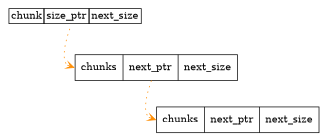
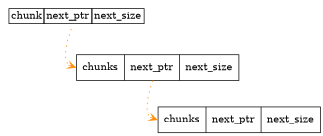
  digraph {
    node [shape=record]
    edge [headport=w color=darkorange style=dotted arrowhead=vee]
-   n1 [label=<         <table border="0" cellborder="1" cellspacing="0">             <tr>                 <td width="30">chunk</td>                 <td>size_ptr</td>                 <td>next_size</td>             </tr>         </table>     > shape=plaintext]
+   n1 [label=<         <table border="0" cellborder="1" cellspacing="0">             <tr>                 <td width="30">chunk</td>                 <td>next_ptr</td>                 <td>next_size</td>             </tr>         </table>     > shape=plaintext]
    n2 [label="<f0> chunks|next_ptr|next_size"]
    n3 [label="<f0> chunks|next_ptr|next_size"]
    n1 -> n2
    n2 -> n3
  }
